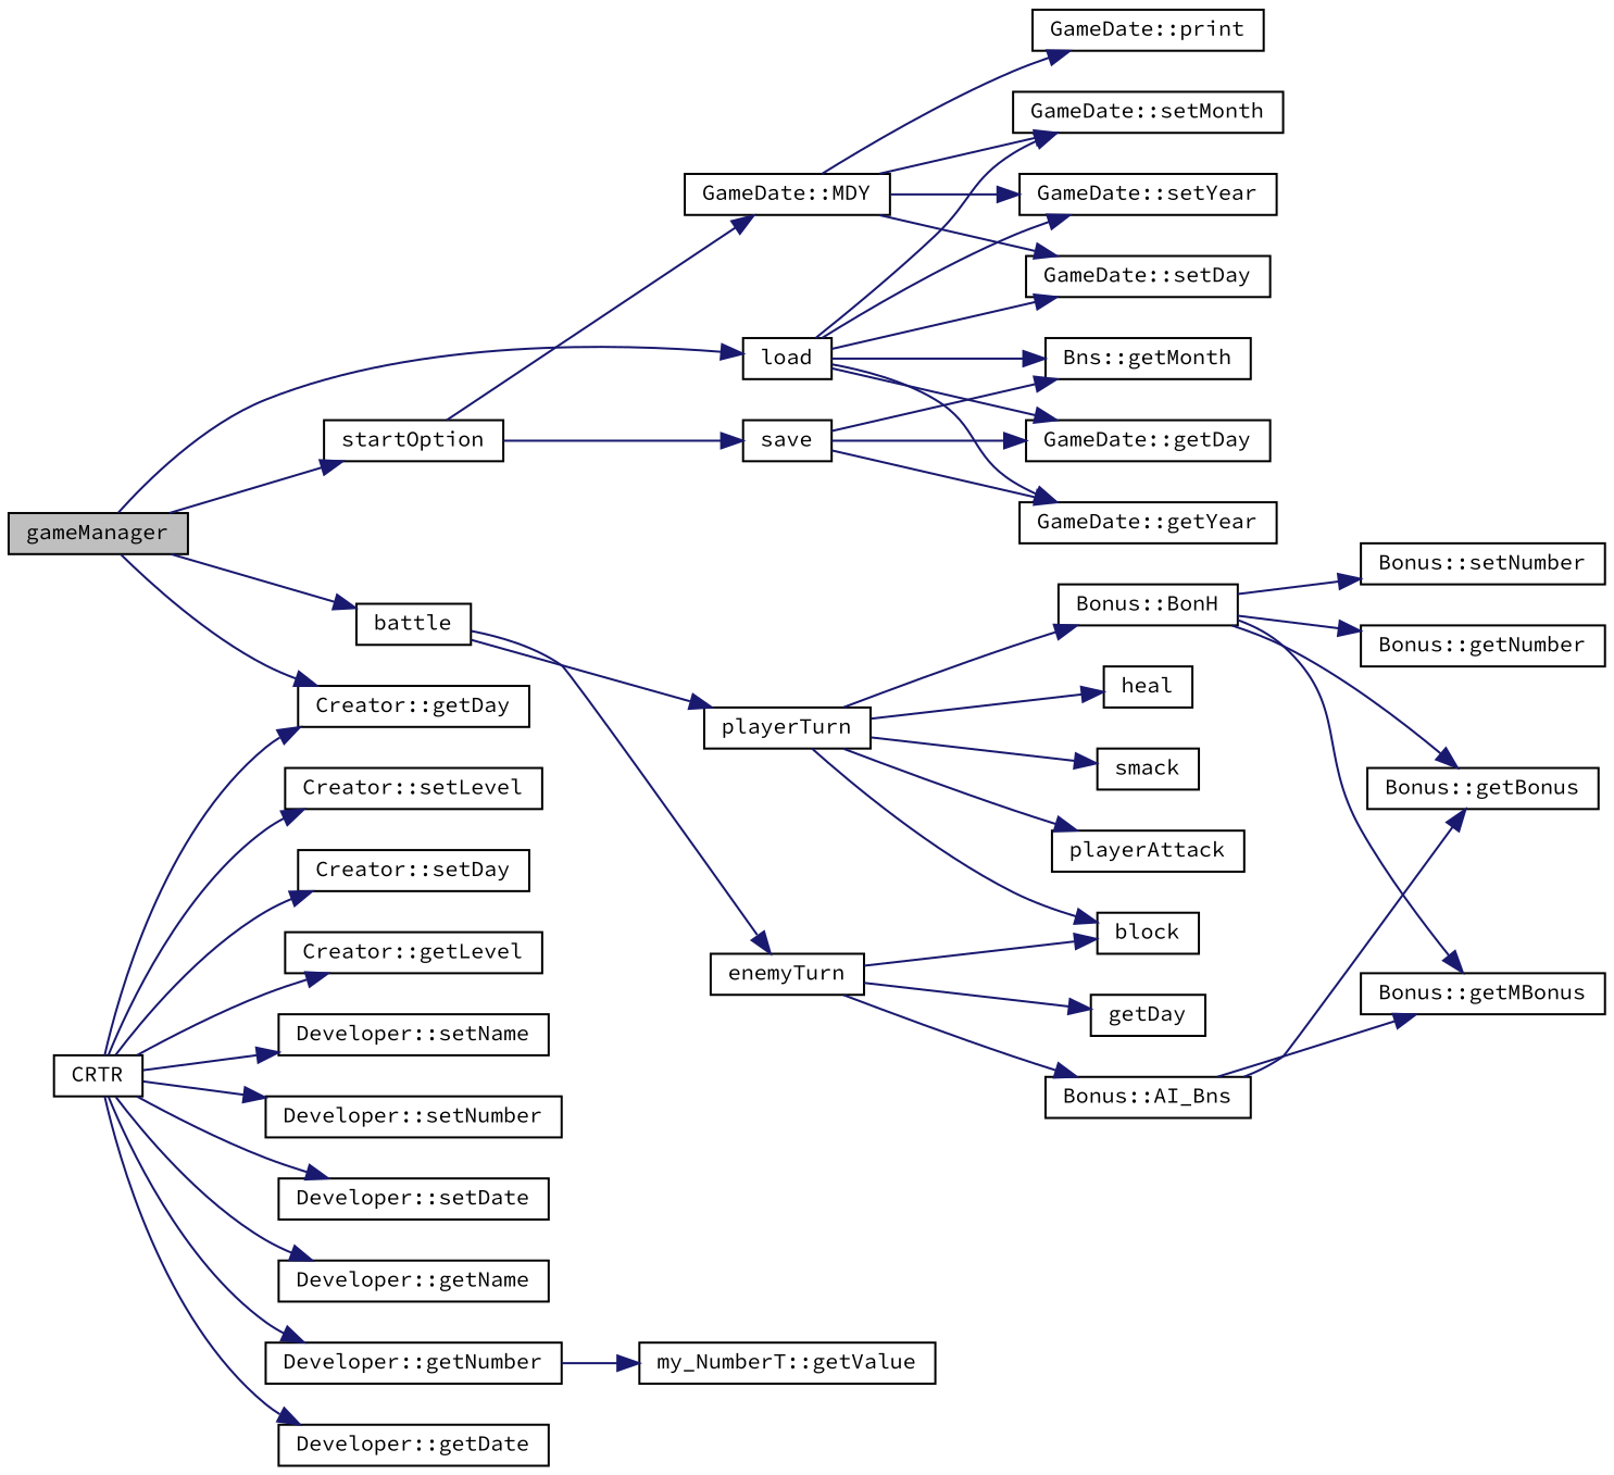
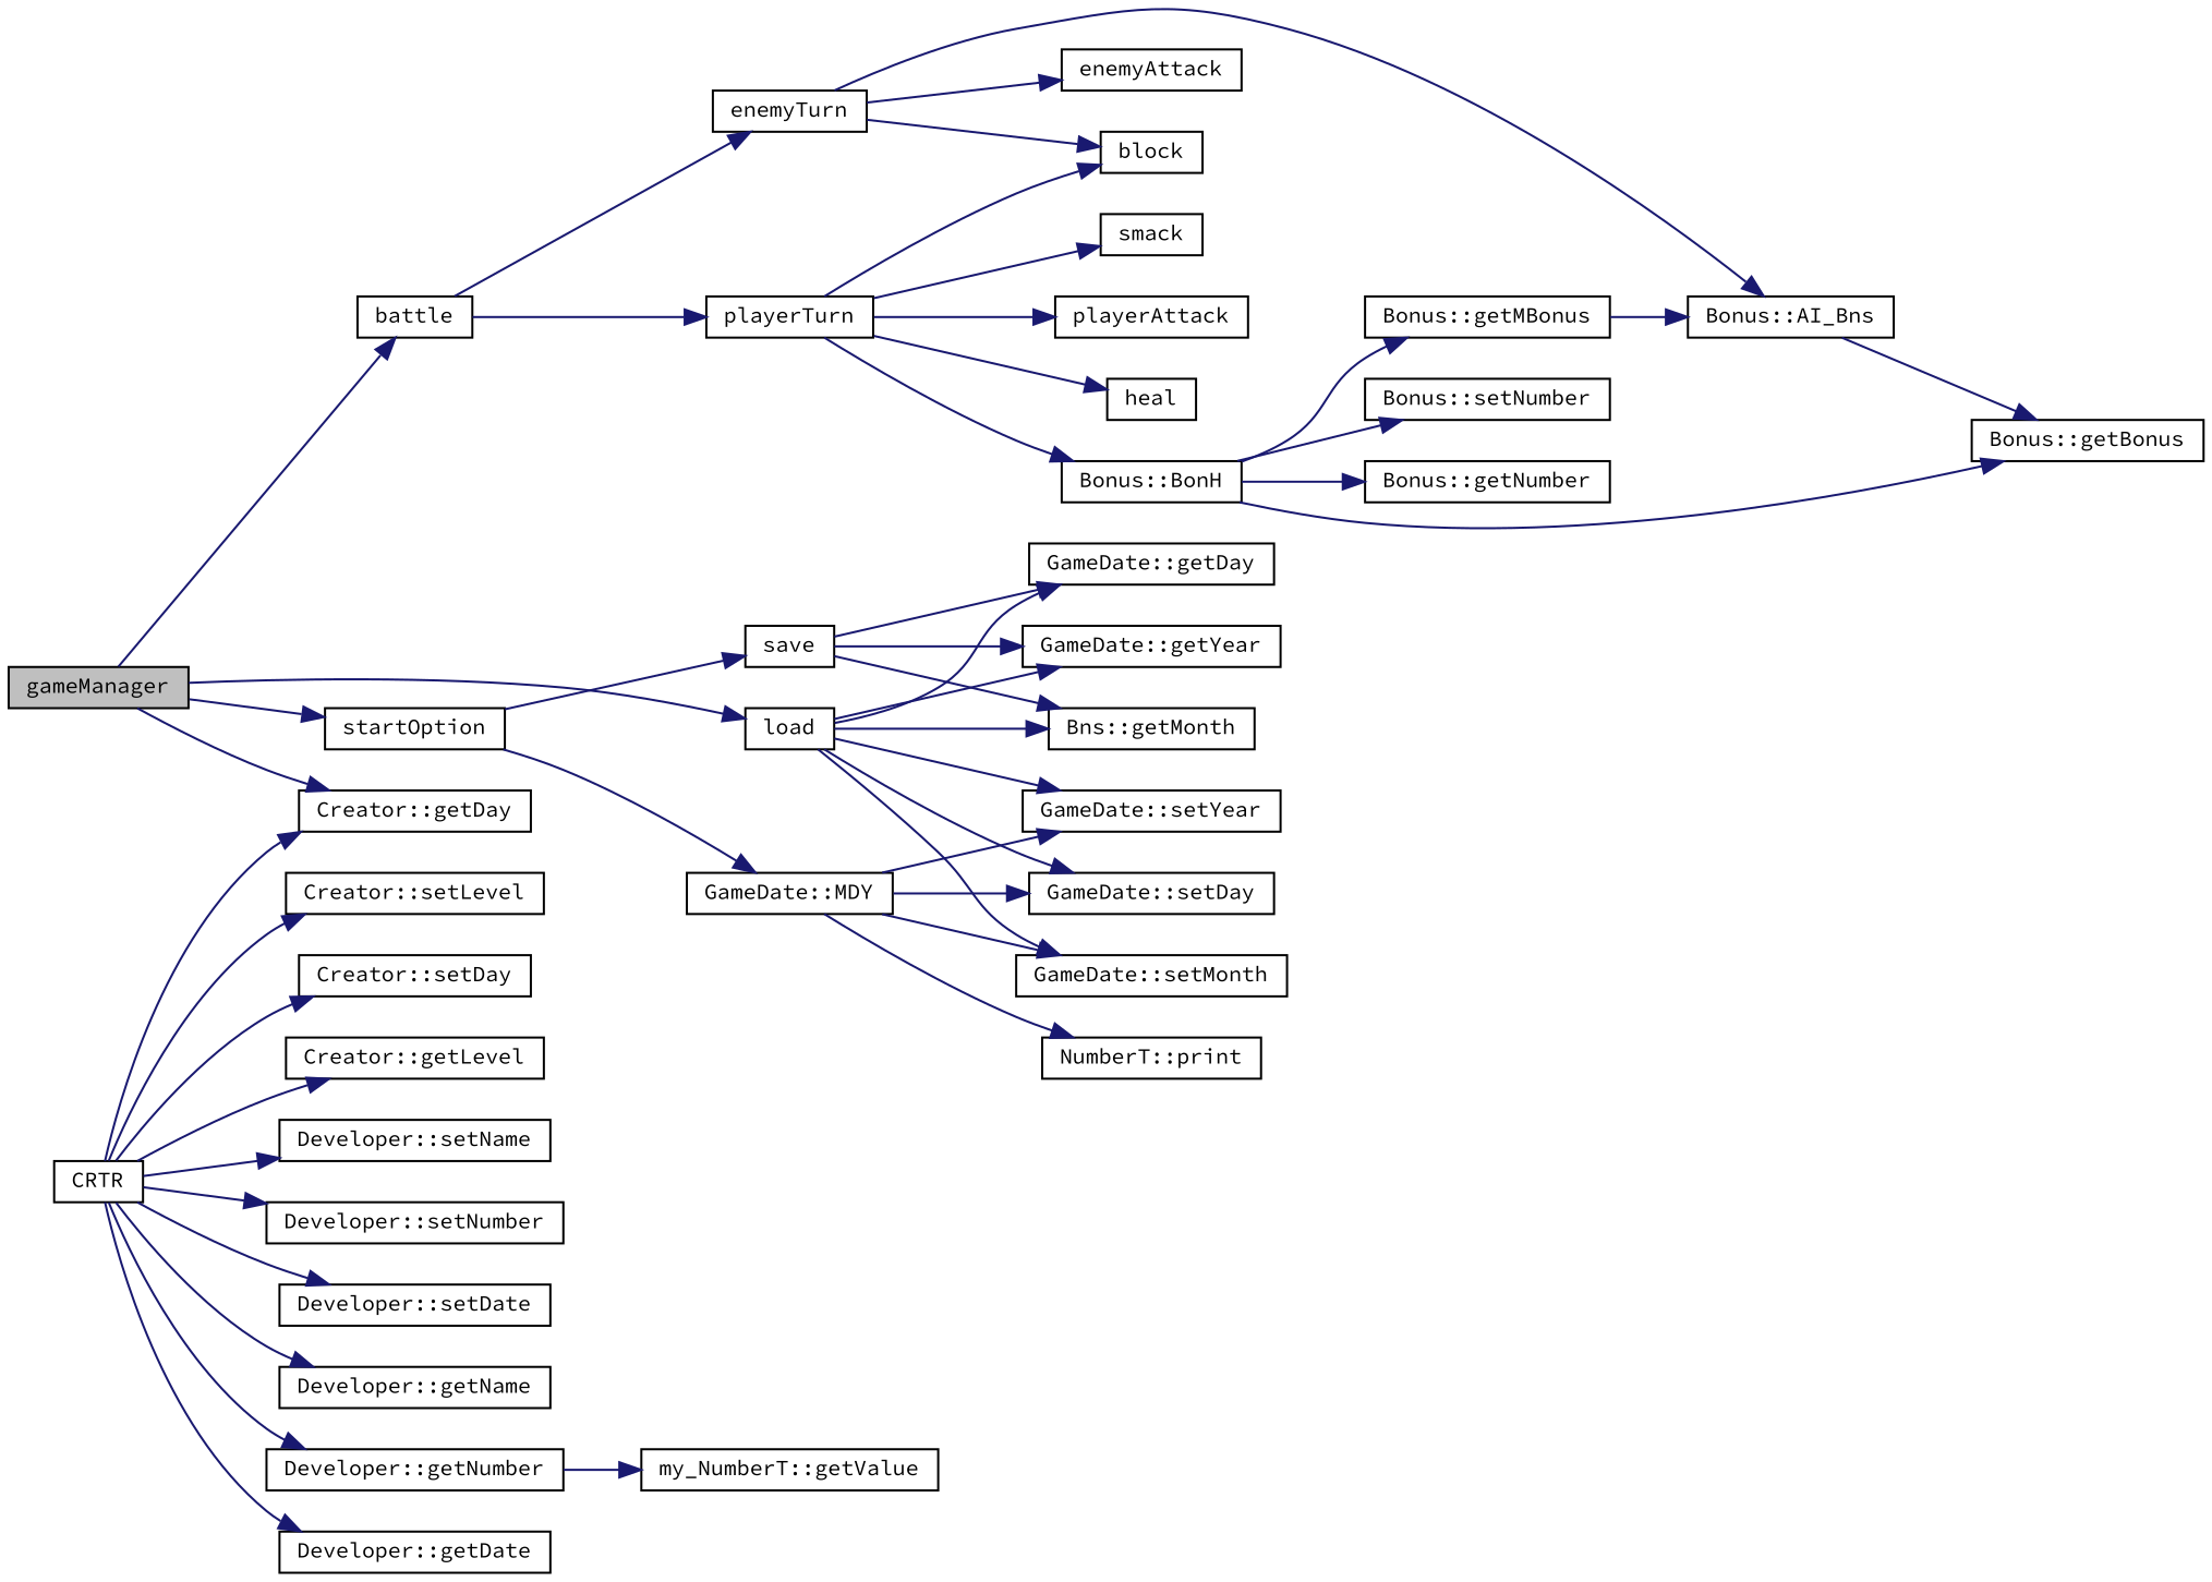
  digraph {
    fontname="Source Code Pro"
    rankdir=LR
    node [color=black fillcolor=white fontname="Source Code Pro" fontsize=10 shape=record style=filled]
    edge [color=midnightblue fontname="Source Code Pro" fontsize=10 labelfontname=Helvetica labelfontsize=10 style=solid]
    n1 [fillcolor=grey75 fontcolor=black height=0.2 label=gameManager width=0.4]
    n2 [height=0.2 label=startOption width=0.4]
    n3 [height=0.2 label=load width=0.4]
    n4 [height=0.2 label=battle width=0.4]
    n5 [height=0.2 label="Creator::getDay" width=0.4]
    n6 [height=0.2 label="GameDate::MDY" width=0.4]
    n7 [height=0.2 label=save width=0.4]
    n8 [height=0.2 label="GameDate::setDay" width=0.4]
    n9 [height=0.2 label="GameDate::setMonth" width=0.4]
    n10 [height=0.2 label="GameDate::setYear" width=0.4]
    n11 [height=0.2 label="Bns::getMonth" width=0.4]
    n12 [height=0.2 label="GameDate::getDay" width=0.4]
    n13 [height=0.2 label="GameDate::getYear" width=0.4]
    n14 [height=0.2 label=playerTurn width=0.4]
    n15 [height=0.2 label=enemyTurn width=0.4]
    n16 [height=0.2 label=CRTR width=0.4]
    n17 [height=0.2 label="Developer::setName" width=0.4]
    n18 [height=0.2 label="Developer::setNumber" width=0.4]
    n19 [height=0.2 label="Developer::setDate" width=0.4]
    n20 [height=0.2 label="Developer::getName" width=0.4]
    n21 [height=0.2 label="Developer::getNumber" width=0.4]
    n22 [height=0.2 label="Developer::getDate" width=0.4]
    n23 [height=0.2 label="Creator::setLevel" width=0.4]
    n24 [height=0.2 label="Creator::setDay" width=0.4]
    n25 [height=0.2 label="Creator::getLevel" width=0.4]
-   n26 [height=0.2 label="GameDate::print" width=0.4]
+   n26 [height=0.2 label="NumberT::print" width=0.4]
    n27 [height=0.2 label="Bonus::BonH" width=0.4]
    n28 [height=0.2 label=heal width=0.4]
    n29 [height=0.2 label=smack width=0.4]
    n30 [height=0.2 label=block width=0.4]
    n31 [height=0.2 label=playerAttack width=0.4]
    n32 [height=0.2 label="Bonus::AI_Bns" width=0.4]
-   n33 [height=0.2 label=getDay width=0.4]
+   n33 [height=0.2 label=enemyAttack width=0.4]
    n34 [height=0.2 label="Bonus::setNumber" width=0.4]
    n35 [height=0.2 label="Bonus::getNumber" width=0.4]
    n36 [height=0.2 label="Bonus::getMBonus" width=0.4]
    n37 [height=0.2 label="Bonus::getBonus" width=0.4]
    n38 [height=0.2 label="my_NumberT::getValue" width=0.4]
    n1 -> n2
    n1 -> n3
    n1 -> n4
    n1 -> n5
    n2 -> n6
    n2 -> n7
    n3 -> n8
    n3 -> n9
    n3 -> n10
    n3 -> n11
    n3 -> n12
    n3 -> n13
    n4 -> n14
    n4 -> n15
    n6 -> n8
    n6 -> n9
    n6 -> n10
    n6 -> n26
    n7 -> n11
    n7 -> n12
    n7 -> n13
    n14 -> n27
    n14 -> n28
    n14 -> n29
    n14 -> n30
    n14 -> n31
    n15 -> n30
    n15 -> n32
    n15 -> n33
    n16 -> n5
    n16 -> n17
    n16 -> n18
    n16 -> n19
    n16 -> n20
    n16 -> n21
    n16 -> n22
    n16 -> n23
    n16 -> n24
    n16 -> n25
    n21 -> n38
    n27 -> n34
    n27 -> n35
    n27 -> n36
    n27 -> n37
-   n32 -> n36
+   n36 -> n32
    n32 -> n37
  }
